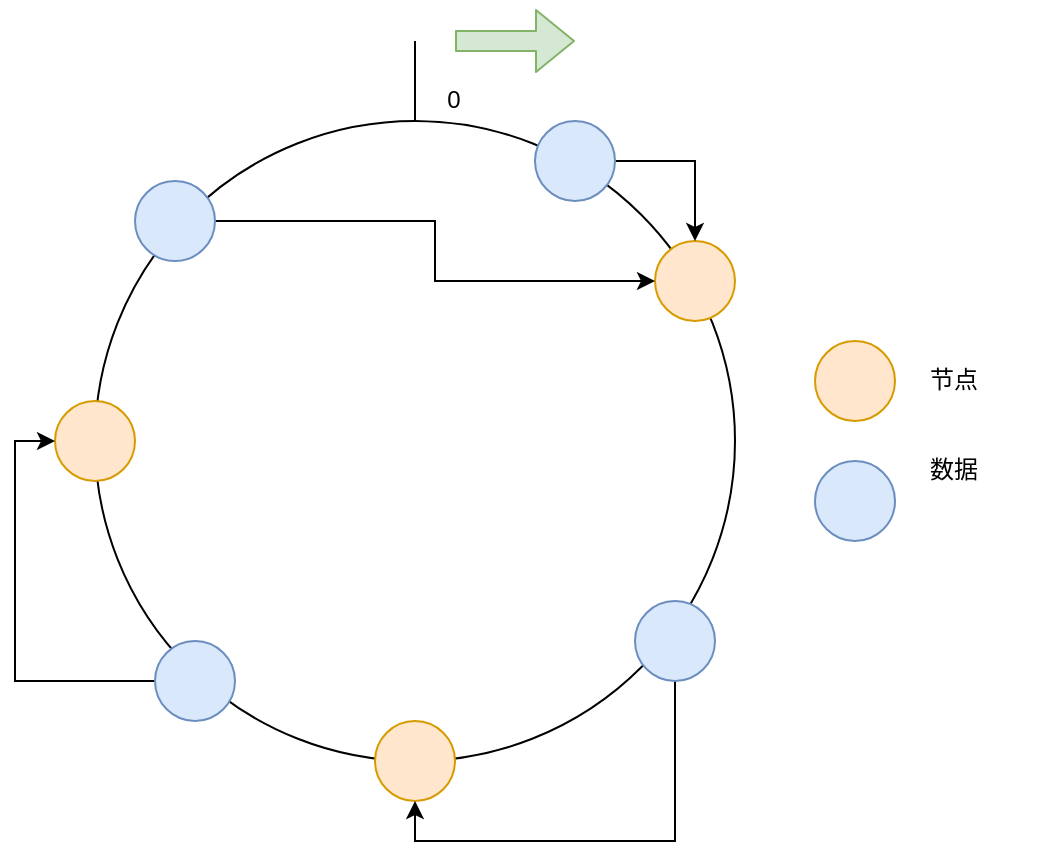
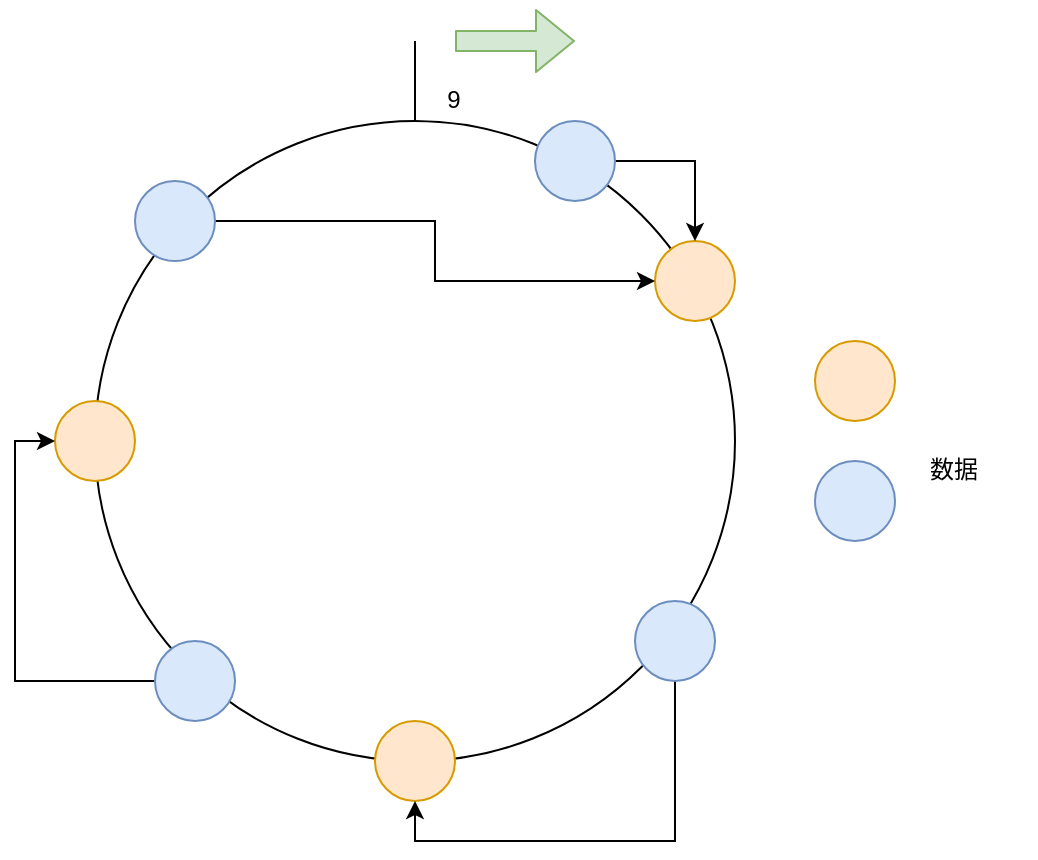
  <mxCell id="0" />
  <mxCell id="1" parent="0" />
  <mxCell id="2" value="" style="ellipse;whiteSpace=wrap;html=1;aspect=fixed;" vertex="1" parent="1"><mxGeometry x="40" y="60" width="320" height="320" as="geometry" /></mxCell>
- <mxCell id="3" value="0" style="text;html=1;strokeColor=none;fillColor=none;align=center;verticalAlign=middle;whiteSpace=wrap;rounded=0;" vertex="1" parent="1"><mxGeometry x="200" y="40" width="40" height="20" as="geometry" /></mxCell>
+ <mxCell id="3" value="9" style="text;html=1;strokeColor=none;fillColor=none;align=center;verticalAlign=middle;whiteSpace=wrap;rounded=0;" vertex="1" parent="1"><mxGeometry x="200" y="40" width="40" height="20" as="geometry" /></mxCell>
  <mxCell id="4" value="" style="endArrow=none;html=1;" edge="1" parent="1" source="2"><mxGeometry width="50" height="50" relative="1" as="geometry"><mxPoint x="260" y="10" as="sourcePoint" /><mxPoint x="200" y="20" as="targetPoint" /></mxGeometry></mxCell>
  <mxCell id="5" value="" style="ellipse;whiteSpace=wrap;html=1;aspect=fixed;fillColor=#ffe6cc;strokeColor=#d79b00;" vertex="1" parent="1"><mxGeometry x="320" y="120" width="40" height="40" as="geometry" /></mxCell>
  <mxCell id="6" value="" style="ellipse;whiteSpace=wrap;html=1;aspect=fixed;fillColor=#ffe6cc;strokeColor=#d79b00;" vertex="1" parent="1"><mxGeometry x="180" y="360" width="40" height="40" as="geometry" /></mxCell>
  <mxCell id="7" value="" style="ellipse;whiteSpace=wrap;html=1;aspect=fixed;fillColor=#ffe6cc;strokeColor=#d79b00;" vertex="1" parent="1"><mxGeometry x="20" y="200" width="40" height="40" as="geometry" /></mxCell>
  <mxCell id="8" style="edgeStyle=orthogonalEdgeStyle;rounded=0;orthogonalLoop=1;jettySize=auto;html=1;exitX=1;exitY=0.5;exitDx=0;exitDy=0;entryX=0.5;entryY=0;entryDx=0;entryDy=0;" edge="1" parent="1" source="9" target="5"><mxGeometry relative="1" as="geometry" /></mxCell>
  <mxCell id="9" value="" style="ellipse;whiteSpace=wrap;html=1;aspect=fixed;fillColor=#dae8fc;strokeColor=#6c8ebf;" vertex="1" parent="1"><mxGeometry x="260" y="60" width="40" height="40" as="geometry" /></mxCell>
  <mxCell id="10" style="edgeStyle=orthogonalEdgeStyle;rounded=0;orthogonalLoop=1;jettySize=auto;html=1;exitX=1;exitY=0.5;exitDx=0;exitDy=0;entryX=0;entryY=0.5;entryDx=0;entryDy=0;" edge="1" parent="1" source="11" target="5"><mxGeometry relative="1" as="geometry" /></mxCell>
  <mxCell id="11" value="" style="ellipse;whiteSpace=wrap;html=1;aspect=fixed;fillColor=#dae8fc;strokeColor=#6c8ebf;" vertex="1" parent="1"><mxGeometry x="60" y="90" width="40" height="40" as="geometry" /></mxCell>
  <mxCell id="12" style="edgeStyle=orthogonalEdgeStyle;rounded=0;orthogonalLoop=1;jettySize=auto;html=1;exitX=0;exitY=0.5;exitDx=0;exitDy=0;entryX=0;entryY=0.5;entryDx=0;entryDy=0;" edge="1" parent="1" source="13" target="7"><mxGeometry relative="1" as="geometry" /></mxCell>
  <mxCell id="13" value="" style="ellipse;whiteSpace=wrap;html=1;aspect=fixed;fillColor=#dae8fc;strokeColor=#6c8ebf;" vertex="1" parent="1"><mxGeometry x="70" y="320" width="40" height="40" as="geometry" /></mxCell>
  <mxCell id="14" style="edgeStyle=orthogonalEdgeStyle;rounded=0;orthogonalLoop=1;jettySize=auto;html=1;exitX=0.5;exitY=1;exitDx=0;exitDy=0;entryX=0.5;entryY=1;entryDx=0;entryDy=0;" edge="1" parent="1" source="15" target="6"><mxGeometry relative="1" as="geometry" /></mxCell>
  <mxCell id="15" value="" style="ellipse;whiteSpace=wrap;html=1;aspect=fixed;fillColor=#dae8fc;strokeColor=#6c8ebf;" vertex="1" parent="1"><mxGeometry x="310" y="300" width="40" height="40" as="geometry" /></mxCell>
  <mxCell id="16" value="" style="ellipse;whiteSpace=wrap;html=1;aspect=fixed;fillColor=#ffe6cc;strokeColor=#d79b00;" vertex="1" parent="1"><mxGeometry x="400" y="170" width="40" height="40" as="geometry" /></mxCell>
  <mxCell id="17" value="" style="ellipse;whiteSpace=wrap;html=1;aspect=fixed;direction=south;fillColor=#dae8fc;strokeColor=#6c8ebf;" vertex="1" parent="1"><mxGeometry x="400" y="230" width="40" height="40" as="geometry" /></mxCell>
- <mxCell id="18" value="节点" style="text;html=1;strokeColor=none;fillColor=none;align=center;verticalAlign=middle;whiteSpace=wrap;rounded=0;" vertex="1" parent="1"><mxGeometry x="450" y="180" width="40" height="20" as="geometry" /></mxCell>
  <mxCell id="19" value="数据" style="text;html=1;strokeColor=none;fillColor=none;align=center;verticalAlign=middle;whiteSpace=wrap;rounded=0;" vertex="1" parent="1"><mxGeometry x="450" y="225" width="40" height="20" as="geometry" /></mxCell>
  <mxCell id="20" value="" style="shape=flexArrow;endArrow=classic;html=1;fillColor=#d5e8d4;strokeColor=#82b366;" edge="1" parent="1"><mxGeometry width="50" height="50" relative="1" as="geometry"><mxPoint x="220" y="20" as="sourcePoint" /><mxPoint x="280" y="20" as="targetPoint" /></mxGeometry></mxCell>
